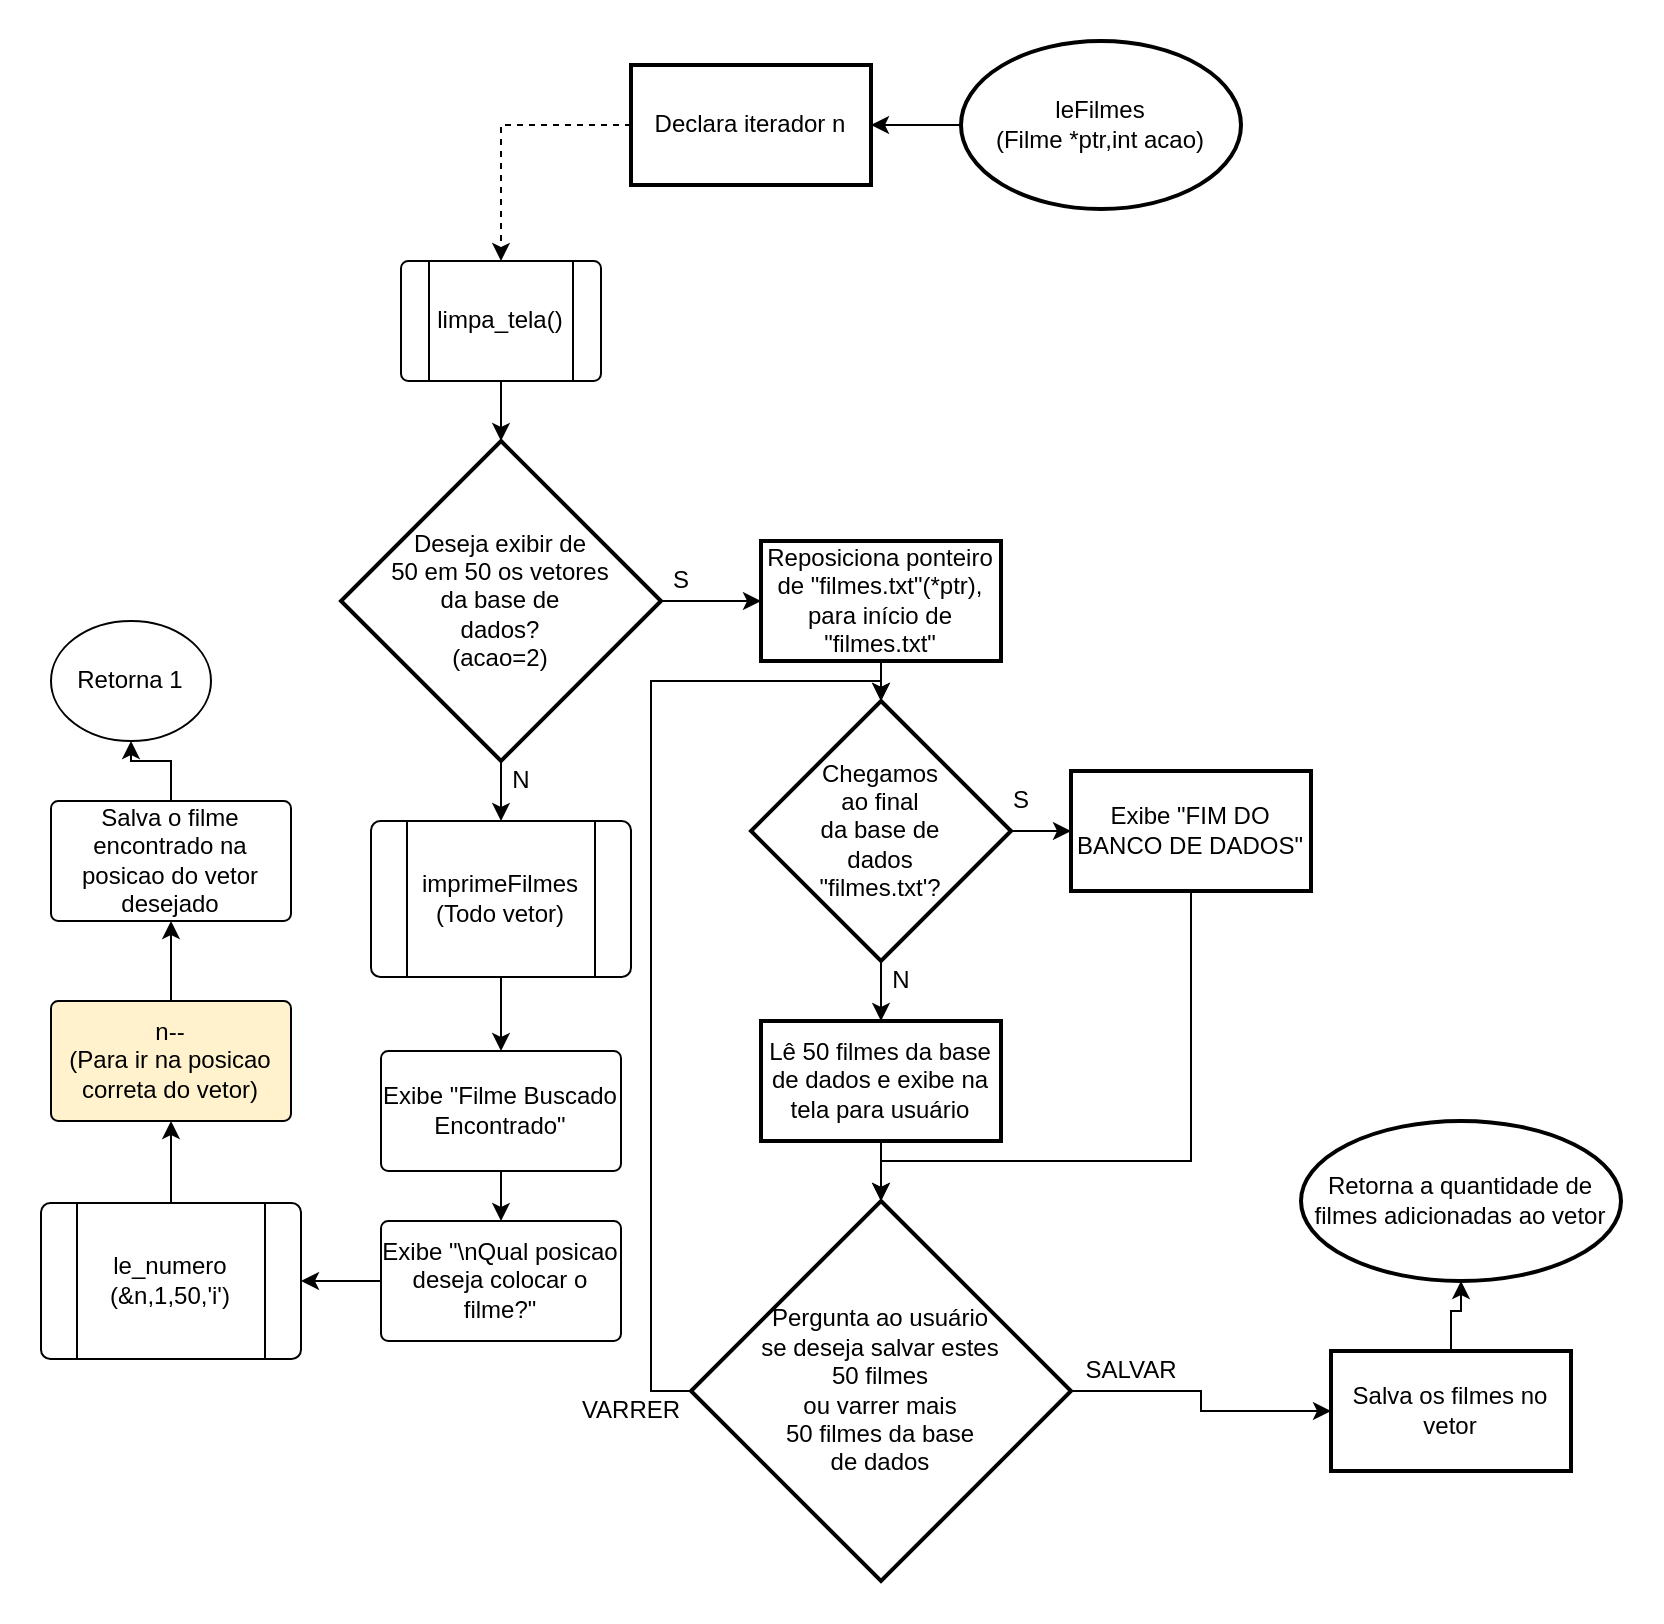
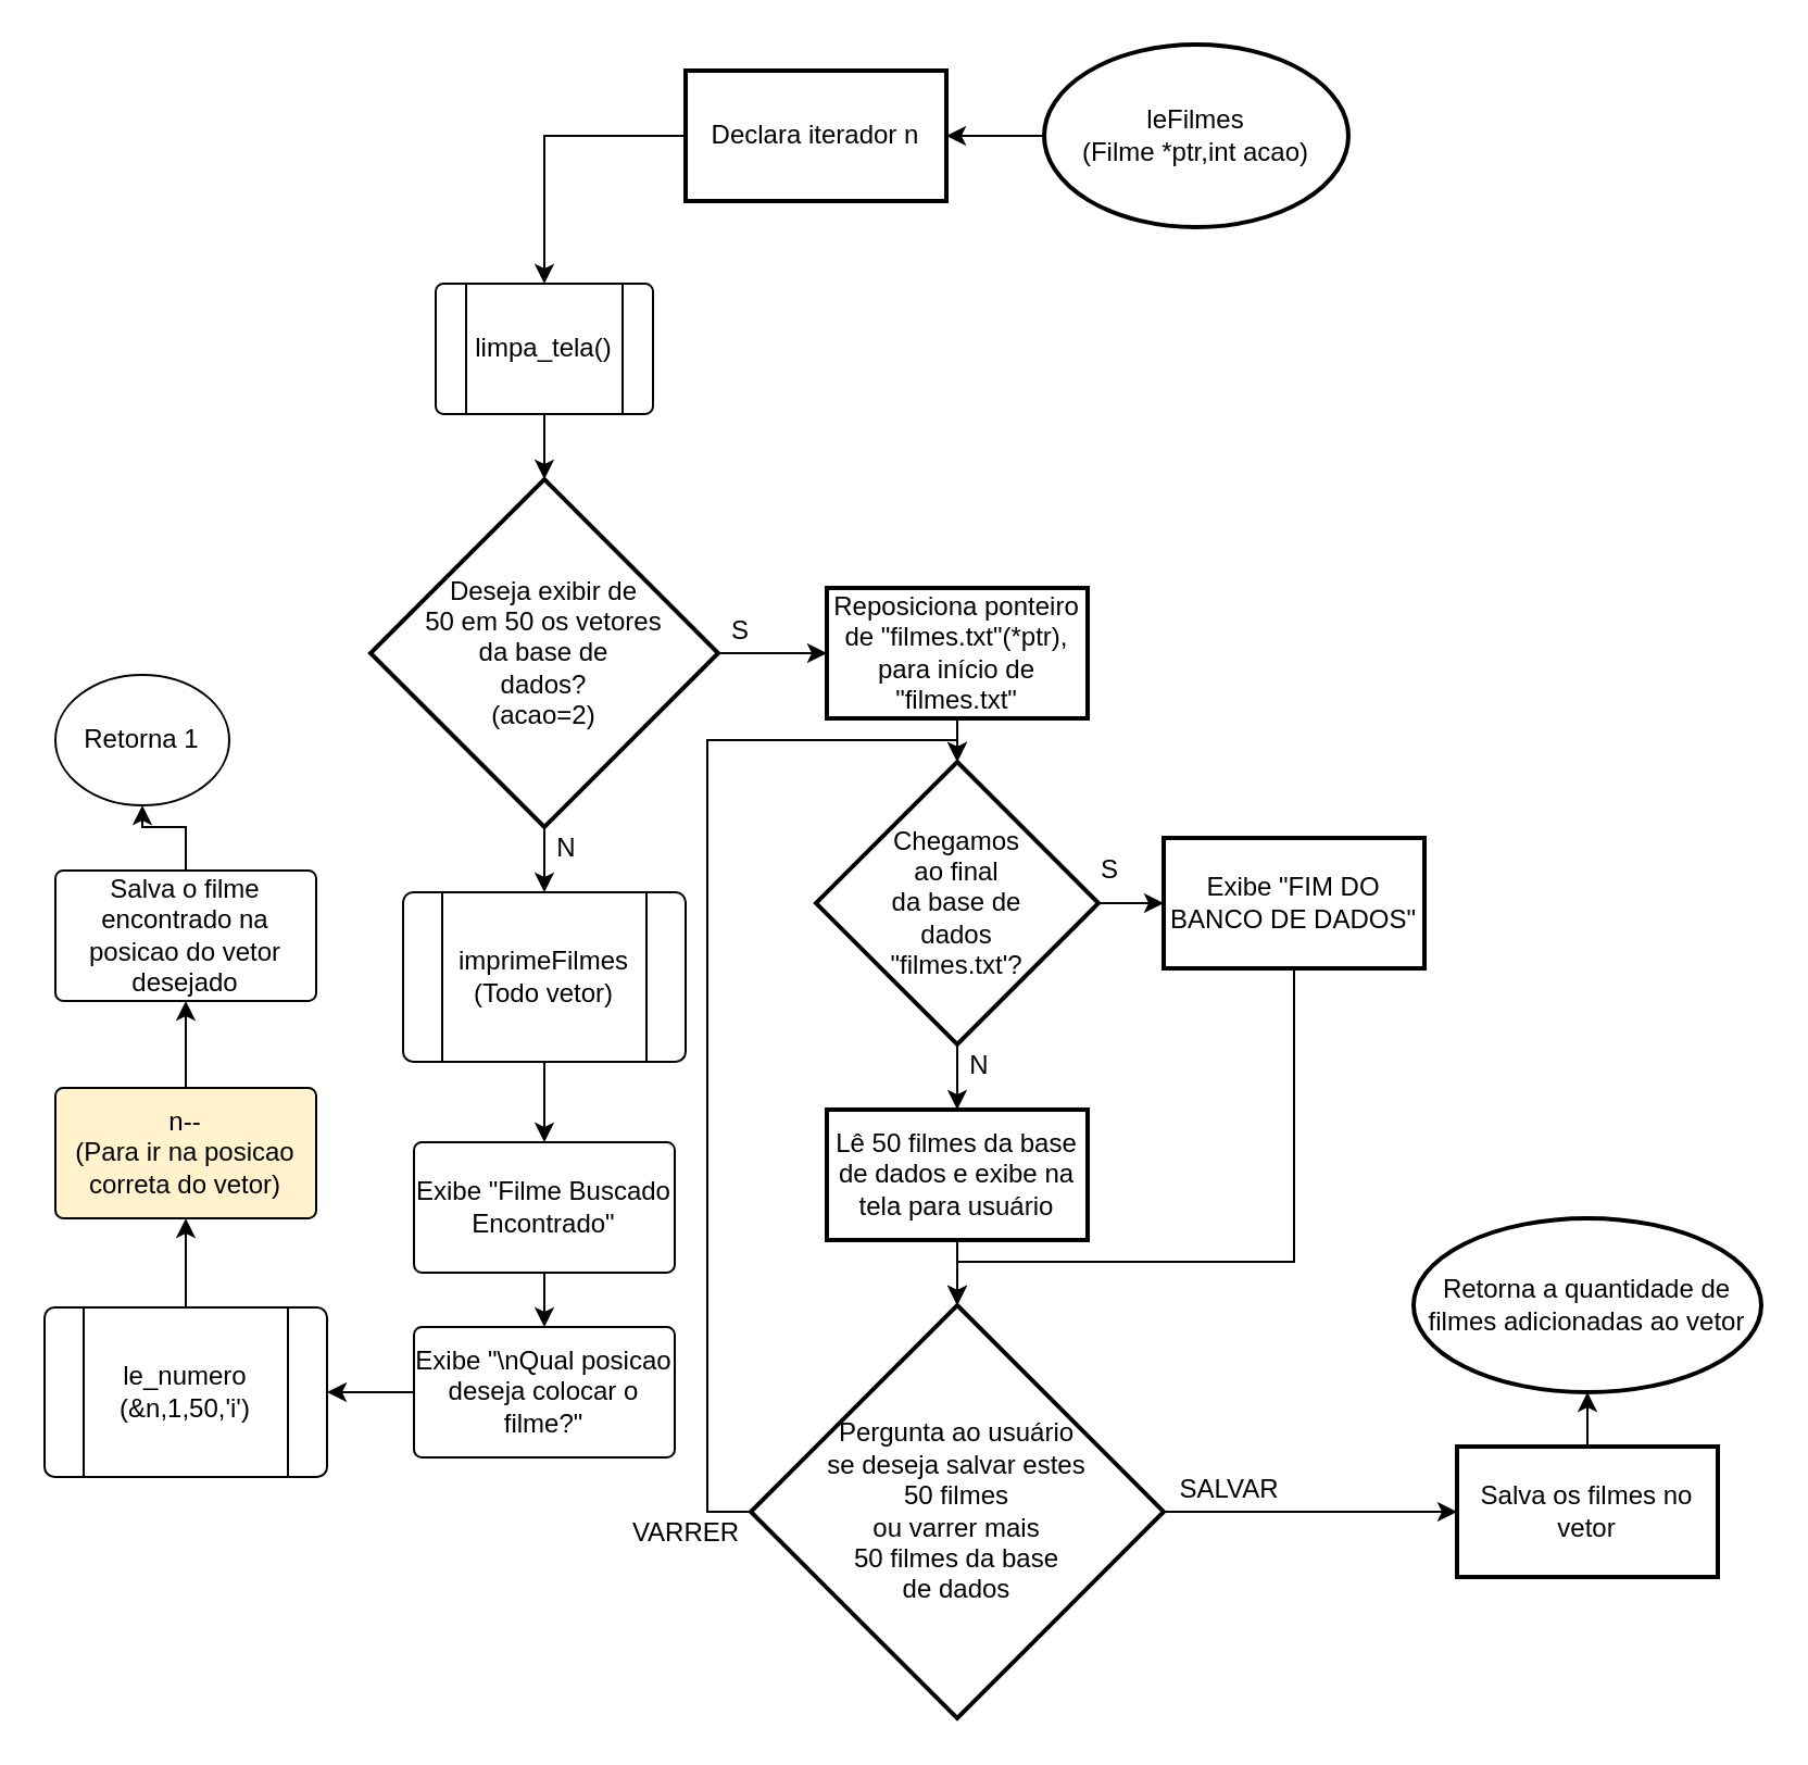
  <mxCell id="0" />
  <mxCell id="1" parent="0" />
  <mxCell id="2" value="" style="edgeStyle=orthogonalEdgeStyle;rounded=0;orthogonalLoop=1;jettySize=auto;html=1;" edge="1" parent="1" source="3" target="42"><mxGeometry relative="1" as="geometry" /></mxCell>
  <mxCell id="3" value="leFilmes&lt;br&gt;(Filme *ptr,int acao)" style="strokeWidth=2;html=1;shape=mxgraph.flowchart.start_1;whiteSpace=wrap;" vertex="1" parent="1"><mxGeometry x="480" y="20" width="140" height="84" as="geometry" /></mxCell>
  <mxCell id="4" style="edgeStyle=orthogonalEdgeStyle;rounded=0;orthogonalLoop=1;jettySize=auto;html=1;exitX=0.5;exitY=1;exitDx=0;exitDy=0;entryX=0.5;entryY=0;entryDx=0;entryDy=0;" edge="1" parent="1" source="6" target="8"><mxGeometry relative="1" as="geometry" /></mxCell>
  <mxCell id="5" value="" style="edgeStyle=orthogonalEdgeStyle;rounded=0;orthogonalLoop=1;jettySize=auto;html=1;" edge="1" parent="1" source="6" target="22"><mxGeometry relative="1" as="geometry" /></mxCell>
  <mxCell id="6" value="Deseja exibir de &lt;br&gt;50 em 50 os vetores &lt;br&gt;da base de &lt;br&gt;dados?&lt;br&gt;(acao=2)" style="rhombus;whiteSpace=wrap;html=1;strokeWidth=2;" vertex="1" parent="1"><mxGeometry y="220" width="160" height="160" as="geometry" x="170" /></mxCell>
  <mxCell id="7" value="" style="edgeStyle=orthogonalEdgeStyle;rounded=0;orthogonalLoop=1;jettySize=auto;html=1;" edge="1" parent="1" source="8" target="12"><mxGeometry relative="1" as="geometry" /></mxCell>
  <mxCell id="8" value="imprimeFilmes&lt;br&gt;(Todo vetor)" style="verticalLabelPosition=middle;verticalAlign=middle;html=1;shape=process;whiteSpace=wrap;rounded=1;size=0.14;arcSize=6;labelPosition=center;align=center;" vertex="1" parent="1"><mxGeometry x="185" y="410" width="130" height="78" as="geometry" /></mxCell>
  <mxCell id="9" style="edgeStyle=orthogonalEdgeStyle;rounded=0;orthogonalLoop=1;jettySize=auto;html=1;exitX=0.5;exitY=1;exitDx=0;exitDy=0;entryX=0.5;entryY=0;entryDx=0;entryDy=0;" edge="1" parent="1" source="10" target="6"><mxGeometry relative="1" as="geometry" /></mxCell>
  <mxCell id="10" value="limpa_tela()" style="verticalLabelPosition=middle;verticalAlign=middle;html=1;shape=process;whiteSpace=wrap;rounded=1;size=0.14;arcSize=6;labelPosition=center;align=center;" vertex="1" parent="1"><mxGeometry x="200" y="130" width="100" height="60" as="geometry" /></mxCell>
  <mxCell id="11" value="" style="edgeStyle=orthogonalEdgeStyle;rounded=0;orthogonalLoop=1;jettySize=auto;html=1;" edge="1" parent="1" source="12" target="14"><mxGeometry relative="1" as="geometry" /></mxCell>
  <mxCell id="12" value="Exibe &quot;Filme Buscado Encontrado&quot;" style="whiteSpace=wrap;html=1;rounded=1;arcSize=6;" vertex="1" parent="1"><mxGeometry x="190" y="525" width="120" height="60" as="geometry" /></mxCell>
  <mxCell id="13" style="edgeStyle=orthogonalEdgeStyle;rounded=0;orthogonalLoop=1;jettySize=auto;html=1;exitX=0;exitY=0.5;exitDx=0;exitDy=0;entryX=1;entryY=0.5;entryDx=0;entryDy=0;" edge="1" parent="1" source="14" target="16"><mxGeometry relative="1" as="geometry" /></mxCell>
  <mxCell id="14" value="Exibe &quot;\nQual posicao deseja colocar o filme?&quot;" style="whiteSpace=wrap;html=1;rounded=1;arcSize=6;" vertex="1" parent="1"><mxGeometry x="190" y="610" width="120" height="60" as="geometry" /></mxCell>
  <mxCell id="15" value="" style="edgeStyle=orthogonalEdgeStyle;rounded=0;orthogonalLoop=1;jettySize=auto;html=1;" edge="1" parent="1" source="16" target="44"><mxGeometry relative="1" as="geometry" /></mxCell>
  <mxCell id="16" value="le_numero&lt;br&gt;(&amp;amp;n,1,50,'i')" style="verticalLabelPosition=middle;verticalAlign=middle;html=1;shape=process;whiteSpace=wrap;rounded=1;size=0.14;arcSize=6;labelPosition=center;align=center;" vertex="1" parent="1"><mxGeometry x="20" y="601" width="130" height="78" as="geometry" /></mxCell>
  <mxCell id="17" value="" style="edgeStyle=orthogonalEdgeStyle;rounded=0;orthogonalLoop=1;jettySize=auto;html=1;" edge="1" parent="1" source="18" target="19"><mxGeometry relative="1" as="geometry" /></mxCell>
  <mxCell id="18" value="Salva o filme encontrado na posicao do vetor desejado" style="whiteSpace=wrap;html=1;rounded=1;arcSize=6;" vertex="1" parent="1"><mxGeometry x="25" y="400" width="120" height="60" as="geometry" /></mxCell>
  <mxCell id="19" value="Retorna 1" style="ellipse;whiteSpace=wrap;html=1;rounded=1;arcSize=6;" vertex="1" parent="1"><mxGeometry x="25" y="310" width="80" height="60" as="geometry" /></mxCell>
  <mxCell id="20" value="N" style="text;html=1;align=center;verticalAlign=middle;resizable=0;points=[];autosize=1;strokeColor=none;fillColor=none;" vertex="1" parent="1"><mxGeometry x="250" y="380" width="20" height="20" as="geometry" /></mxCell>
  <mxCell id="21" style="edgeStyle=orthogonalEdgeStyle;rounded=0;orthogonalLoop=1;jettySize=auto;html=1;exitX=0.5;exitY=1;exitDx=0;exitDy=0;entryX=0.5;entryY=0;entryDx=0;entryDy=0;" edge="1" parent="1" source="22" target="35"><mxGeometry relative="1" as="geometry" /></mxCell>
  <mxCell id="22" value="Reposiciona ponteiro de &quot;filmes.txt&quot;(*ptr), para início de &quot;filmes.txt&quot;" style="whiteSpace=wrap;html=1;strokeWidth=2;" vertex="1" parent="1"><mxGeometry x="380" y="270" width="120" height="60" as="geometry" /></mxCell>
  <mxCell id="23" value="S" style="text;html=1;align=center;verticalAlign=middle;resizable=0;points=[];autosize=1;strokeColor=none;fillColor=none;" vertex="1" parent="1"><mxGeometry x="330" y="280" width="20" height="20" as="geometry" /></mxCell>
  <mxCell id="24" style="edgeStyle=orthogonalEdgeStyle;rounded=0;orthogonalLoop=1;jettySize=auto;html=1;exitX=0.5;exitY=1;exitDx=0;exitDy=0;entryX=0.5;entryY=0;entryDx=0;entryDy=0;" edge="1" parent="1" source="25" target="28"><mxGeometry relative="1" as="geometry" /></mxCell>
  <mxCell id="25" value="Lê 50 filmes da base de dados e exibe na tela para usuário" style="whiteSpace=wrap;html=1;strokeWidth=2;" vertex="1" parent="1"><mxGeometry x="380" y="510" width="120" height="60" as="geometry" /></mxCell>
  <mxCell id="26" value="" style="edgeStyle=orthogonalEdgeStyle;rounded=0;orthogonalLoop=1;jettySize=auto;html=1;" edge="1" parent="1" source="28" target="30"><mxGeometry relative="1" as="geometry" /></mxCell>
  <mxCell id="27" style="edgeStyle=orthogonalEdgeStyle;rounded=0;orthogonalLoop=1;jettySize=auto;html=1;exitX=0;exitY=0.5;exitDx=0;exitDy=0;entryX=0.5;entryY=0;entryDx=0;entryDy=0;" edge="1" parent="1" source="28" target="35"><mxGeometry relative="1" as="geometry"><Array as="points"><mxPoint x="325" y="695" /><mxPoint x="325" y="340" /><mxPoint x="440" y="340" /></Array></mxGeometry></mxCell>
  <mxCell id="28" value="Pergunta ao usuário &lt;br&gt;se deseja salvar estes &lt;br&gt;50 filmes&lt;br&gt;ou varrer mais &lt;br&gt;50 filmes da base &lt;br&gt;de dados" style="rhombus;whiteSpace=wrap;html=1;strokeWidth=2;" vertex="1" parent="1"><mxGeometry x="345" y="600" width="190" height="190" as="geometry" /></mxCell>
  <mxCell id="29" value="" style="edgeStyle=orthogonalEdgeStyle;rounded=0;orthogonalLoop=1;jettySize=auto;html=1;" edge="1" parent="1" source="30" target="32"><mxGeometry relative="1" as="geometry" /></mxCell>
- <mxCell id="30" value="Salva os filmes no vetor" style="whiteSpace=wrap;html=1;strokeWidth=2;" vertex="1" parent="1"><mxGeometry x="665" y="675" width="120" height="60" as="geometry" /></mxCell>
+ <mxCell id="30" value="Salva os filmes no vetor" style="whiteSpace=wrap;html=1;strokeWidth=2;" vertex="1" parent="1"><mxGeometry x="670" y="665" width="120" height="60" as="geometry" /></mxCell>
  <mxCell id="31" value="SALVAR" style="text;html=1;align=center;verticalAlign=middle;resizable=0;points=[];autosize=1;strokeColor=none;fillColor=none;" vertex="1" parent="1"><mxGeometry x="535" y="675" width="60" height="20" as="geometry" /></mxCell>
  <mxCell id="32" value="Retorna a quantidade de filmes adicionadas ao vetor" style="ellipse;whiteSpace=wrap;html=1;strokeWidth=2;" vertex="1" parent="1"><mxGeometry x="650" y="560" width="160" height="80" as="geometry" /></mxCell>
  <mxCell id="33" style="edgeStyle=orthogonalEdgeStyle;rounded=0;orthogonalLoop=1;jettySize=auto;html=1;exitX=0.5;exitY=1;exitDx=0;exitDy=0;entryX=0.5;entryY=0;entryDx=0;entryDy=0;" edge="1" parent="1" source="35" target="25"><mxGeometry relative="1" as="geometry" /></mxCell>
  <mxCell id="34" value="" style="edgeStyle=orthogonalEdgeStyle;rounded=0;orthogonalLoop=1;jettySize=auto;html=1;" edge="1" parent="1" source="35" target="38"><mxGeometry relative="1" as="geometry" /></mxCell>
  <mxCell id="35" value="Chegamos &lt;br&gt;ao final &lt;br&gt;da base de &lt;br&gt;dados &lt;br&gt;&quot;filmes.txt'?" style="rhombus;whiteSpace=wrap;html=1;strokeWidth=2;" vertex="1" parent="1"><mxGeometry x="375" y="350" width="130" height="130" as="geometry" /></mxCell>
  <mxCell id="36" value="S" style="text;html=1;align=center;verticalAlign=middle;resizable=0;points=[];autosize=1;strokeColor=none;fillColor=none;" vertex="1" parent="1"><mxGeometry x="500" y="390" width="20" height="20" as="geometry" /></mxCell>
  <mxCell id="37" style="edgeStyle=orthogonalEdgeStyle;rounded=0;orthogonalLoop=1;jettySize=auto;html=1;exitX=0.5;exitY=1;exitDx=0;exitDy=0;entryX=0.5;entryY=0;entryDx=0;entryDy=0;" edge="1" parent="1" source="38" target="28"><mxGeometry relative="1" as="geometry"><Array as="points"><mxPoint x="595" y="580" /><mxPoint x="440" y="580" /></Array></mxGeometry></mxCell>
  <mxCell id="38" value="Exibe &quot;FIM DO BANCO DE DADOS&quot;" style="whiteSpace=wrap;html=1;strokeWidth=2;" vertex="1" parent="1"><mxGeometry x="535" y="385" width="120" height="60" as="geometry" /></mxCell>
  <mxCell id="39" value="N" style="text;html=1;align=center;verticalAlign=middle;resizable=0;points=[];autosize=1;strokeColor=none;fillColor=none;" vertex="1" parent="1"><mxGeometry x="440" y="480" width="20" height="20" as="geometry" /></mxCell>
  <mxCell id="40" value="VARRER" style="text;html=1;align=center;verticalAlign=middle;resizable=0;points=[];autosize=1;strokeColor=none;fillColor=none;" vertex="1" parent="1"><mxGeometry x="285" y="695" width="60" height="20" as="geometry" /></mxCell>
- <mxCell id="41" style="edgeStyle=orthogonalEdgeStyle;rounded=0;orthogonalLoop=1;jettySize=auto;html=1;exitX=0;exitY=0.5;exitDx=0;exitDy=0;entryX=0.5;entryY=0;entryDx=0;entryDy=0;dashed=1;" edge="1" parent="1" source="42" target="10"><mxGeometry relative="1" as="geometry" /></mxCell>
+ <mxCell id="41" style="edgeStyle=orthogonalEdgeStyle;rounded=0;orthogonalLoop=1;jettySize=auto;html=1;exitX=0;exitY=0.5;exitDx=0;exitDy=0;entryX=0.5;entryY=0;entryDx=0;entryDy=0;" edge="1" parent="1" source="42" target="10"><mxGeometry relative="1" as="geometry" /></mxCell>
  <mxCell id="42" value="Declara iterador n" style="whiteSpace=wrap;html=1;strokeWidth=2;" vertex="1" parent="1"><mxGeometry x="315" y="32" width="120" height="60" as="geometry" /></mxCell>
  <mxCell id="43" style="edgeStyle=orthogonalEdgeStyle;rounded=0;orthogonalLoop=1;jettySize=auto;html=1;exitX=0.5;exitY=0;exitDx=0;exitDy=0;entryX=0.5;entryY=1;entryDx=0;entryDy=0;" edge="1" parent="1" source="44" target="18"><mxGeometry relative="1" as="geometry" /></mxCell>
  <mxCell id="44" value="n--&lt;br&gt;(Para ir na posicao correta do vetor)" style="whiteSpace=wrap;html=1;rounded=1;arcSize=6;fillColor=#fff2cc;" vertex="1" parent="1"><mxGeometry x="25" y="500" width="120" height="60" as="geometry" /></mxCell>
